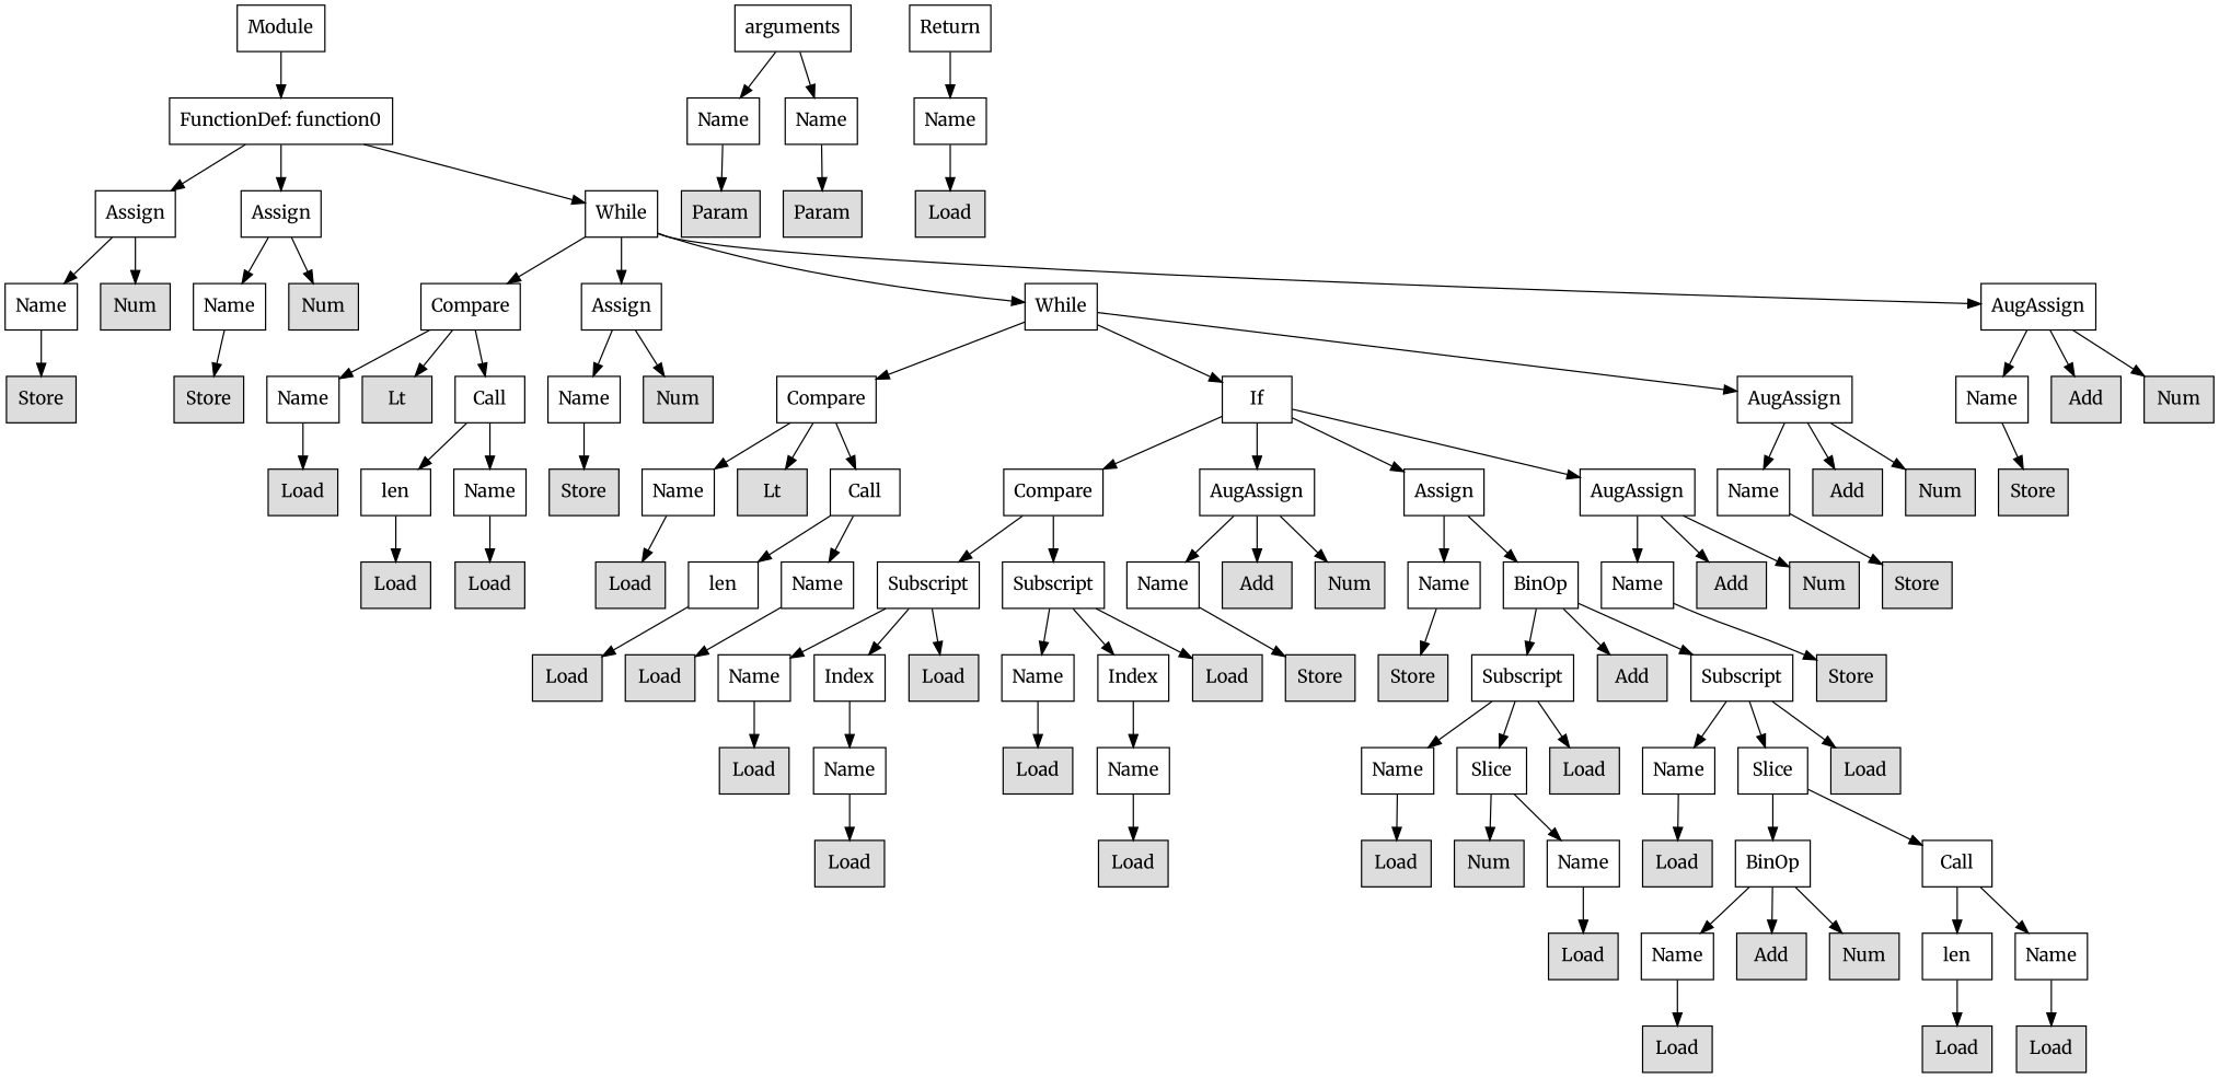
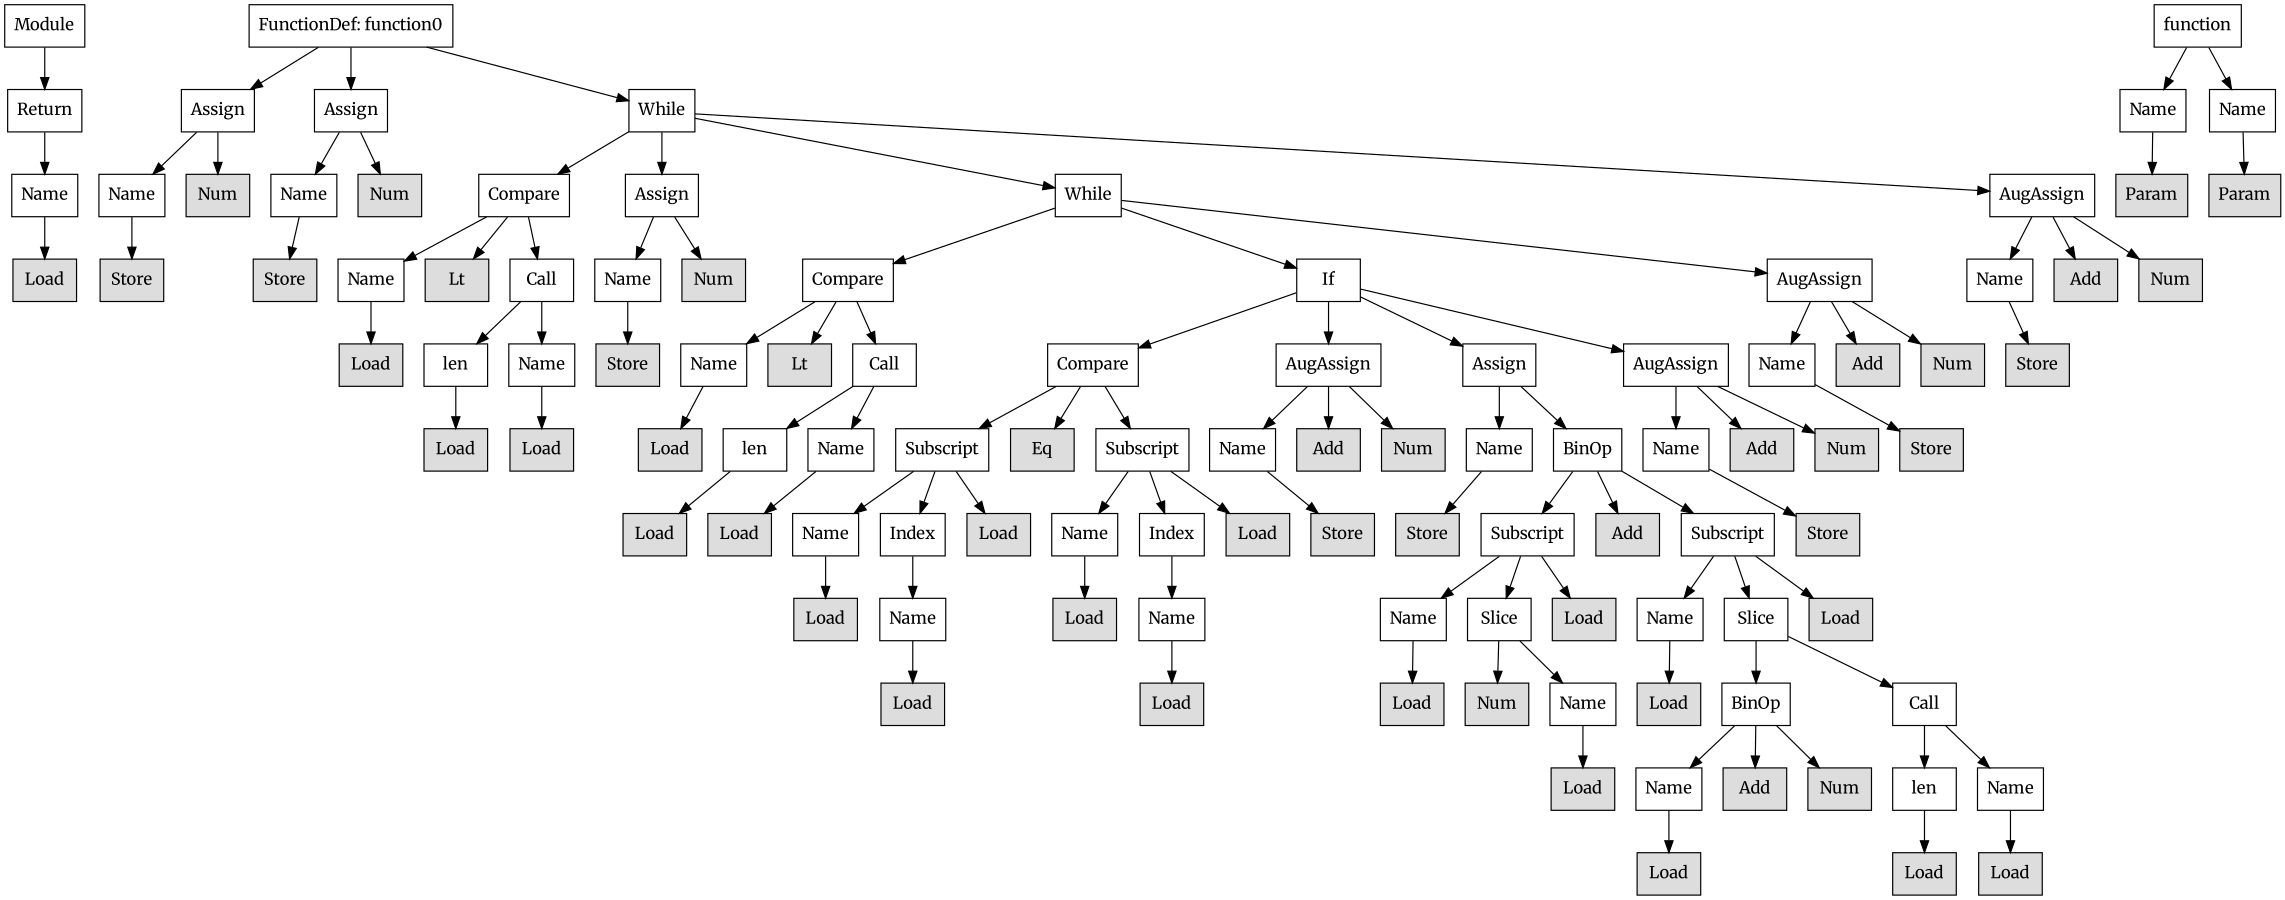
  digraph {
    fontname=Merriweather
    node [fontname=Merriweather shape=rect]
    edge [fontname=Merriweather]
    n1 [label=Module]
    n2 [label="FunctionDef: function0"]
    n3 [label=Assign]
    n4 [label=Assign]
    n5 [label=While]
-   n6 [label=arguments]
+   n6 [label=function]
    n7 [label=Name]
    n8 [label=Name]
    n9 [label=Name]
    n10 [fillcolor="#dddddd" label=Num style=filled]
    n11 [label=Name]
    n12 [fillcolor="#dddddd" label=Num style=filled]
    n13 [label=Compare]
    n14 [label=Assign]
    n15 [label=While]
    n16 [label=AugAssign]
    n17 [label=Return]
    n18 [label=Name]
    n19 [fillcolor="#dddddd" label=Param style=filled]
    n20 [fillcolor="#dddddd" label=Param style=filled]
    n21 [fillcolor="#dddddd" label=Store style=filled]
    n22 [fillcolor="#dddddd" label=Store style=filled]
    n23 [label=Name]
    n24 [fillcolor="#dddddd" label=Lt style=filled]
    n25 [label=Call]
    n26 [label=Name]
    n27 [fillcolor="#dddddd" label=Num style=filled]
    n28 [label=Compare]
    n29 [label=If]
    n30 [label=AugAssign]
    n31 [label=Name]
    n32 [fillcolor="#dddddd" label=Add style=filled]
    n33 [fillcolor="#dddddd" label=Num style=filled]
    n34 [fillcolor="#dddddd" label=Load style=filled]
    n35 [fillcolor="#dddddd" label=Load style=filled]
    n36 [label=len]
    n37 [label=Name]
    n38 [fillcolor="#dddddd" label=Store style=filled]
    n39 [label=Name]
    n40 [fillcolor="#dddddd" label=Lt style=filled]
    n41 [label=Call]
    n42 [label=Compare]
    n43 [label=AugAssign]
    n44 [label=Assign]
    n45 [label=AugAssign]
    n46 [label=Name]
    n47 [fillcolor="#dddddd" label=Add style=filled]
    n48 [fillcolor="#dddddd" label=Num style=filled]
    n49 [fillcolor="#dddddd" label=Store style=filled]
    n50 [fillcolor="#dddddd" label=Load style=filled]
    n51 [fillcolor="#dddddd" label=Load style=filled]
    n52 [fillcolor="#dddddd" label=Load style=filled]
    n53 [label=len]
    n54 [label=Name]
    n55 [label=Subscript]
+   n56 [fillcolor="#dddddd" label=Eq style=filled]
    n57 [label=Subscript]
    n58 [label=Name]
    n59 [fillcolor="#dddddd" label=Add style=filled]
    n60 [fillcolor="#dddddd" label=Num style=filled]
    n61 [label=Name]
    n62 [label=BinOp]
    n63 [label=Name]
    n64 [fillcolor="#dddddd" label=Add style=filled]
    n65 [fillcolor="#dddddd" label=Num style=filled]
    n66 [fillcolor="#dddddd" label=Store style=filled]
    n67 [fillcolor="#dddddd" label=Load style=filled]
    n68 [fillcolor="#dddddd" label=Load style=filled]
    n69 [label=Name]
    n70 [label=Index]
    n71 [fillcolor="#dddddd" label=Load style=filled]
    n72 [label=Name]
    n73 [label=Index]
    n74 [fillcolor="#dddddd" label=Load style=filled]
    n75 [fillcolor="#dddddd" label=Store style=filled]
    n76 [fillcolor="#dddddd" label=Store style=filled]
    n77 [label=Subscript]
    n78 [fillcolor="#dddddd" label=Add style=filled]
    n79 [label=Subscript]
    n80 [fillcolor="#dddddd" label=Store style=filled]
    n81 [fillcolor="#dddddd" label=Load style=filled]
    n82 [label=Name]
    n83 [fillcolor="#dddddd" label=Load style=filled]
    n84 [label=Name]
    n85 [label=Name]
    n86 [label=Slice]
    n87 [fillcolor="#dddddd" label=Load style=filled]
    n88 [label=Name]
    n89 [label=Slice]
    n90 [fillcolor="#dddddd" label=Load style=filled]
    n91 [fillcolor="#dddddd" label=Load style=filled]
    n92 [fillcolor="#dddddd" label=Load style=filled]
    n93 [fillcolor="#dddddd" label=Load style=filled]
    n94 [fillcolor="#dddddd" label=Num style=filled]
    n95 [label=Name]
    n96 [fillcolor="#dddddd" label=Load style=filled]
    n97 [label=BinOp]
    n98 [label=Call]
    n99 [fillcolor="#dddddd" label=Load style=filled]
    n100 [label=Name]
    n101 [fillcolor="#dddddd" label=Add style=filled]
    n102 [fillcolor="#dddddd" label=Num style=filled]
    n103 [label=len]
    n104 [label=Name]
    n105 [fillcolor="#dddddd" label=Load style=filled]
    n106 [fillcolor="#dddddd" label=Load style=filled]
    n107 [fillcolor="#dddddd" label=Load style=filled]
-   n1 -> n2
+   n1 -> n17
    n2 -> n3
    n2 -> n4
    n2 -> n5
    n3 -> n9
    n3 -> n10
    n4 -> n11
    n4 -> n12
    n5 -> n13
    n5 -> n14
    n5 -> n15
    n5 -> n16
    n6 -> n7
    n6 -> n8
    n7 -> n19
    n8 -> n20
    n9 -> n21
    n11 -> n22
    n13 -> n23
    n13 -> n24
    n13 -> n25
    n14 -> n26
    n14 -> n27
    n15 -> n28
    n15 -> n29
    n15 -> n30
    n16 -> n31
    n16 -> n32
    n16 -> n33
    n17 -> n18
    n18 -> n34
    n23 -> n35
    n25 -> n36
    n25 -> n37
    n26 -> n38
    n28 -> n39
    n28 -> n40
    n28 -> n41
    n29 -> n42
    n29 -> n43
    n29 -> n44
    n29 -> n45
    n30 -> n46
    n30 -> n47
    n30 -> n48
    n31 -> n49
    n36 -> n50
    n37 -> n51
    n39 -> n52
    n41 -> n53
    n41 -> n54
    n42 -> n55
+   n42 -> n56
    n42 -> n57
    n43 -> n58
    n43 -> n59
    n43 -> n60
    n44 -> n61
    n44 -> n62
    n45 -> n63
    n45 -> n64
    n45 -> n65
    n46 -> n66
    n53 -> n67
    n54 -> n68
    n55 -> n69
    n55 -> n70
    n55 -> n71
    n57 -> n72
    n57 -> n73
    n57 -> n74
    n58 -> n75
    n61 -> n76
    n62 -> n77
    n62 -> n78
    n62 -> n79
    n63 -> n80
    n69 -> n81
    n70 -> n82
    n72 -> n83
    n73 -> n84
    n77 -> n85
    n77 -> n86
    n77 -> n87
    n79 -> n88
    n79 -> n89
    n79 -> n90
    n82 -> n91
    n84 -> n92
    n85 -> n93
    n86 -> n94
    n86 -> n95
    n88 -> n96
    n89 -> n97
    n89 -> n98
    n95 -> n99
    n97 -> n100
    n97 -> n101
    n97 -> n102
    n98 -> n103
    n98 -> n104
    n100 -> n105
    n103 -> n106
    n104 -> n107
  }
